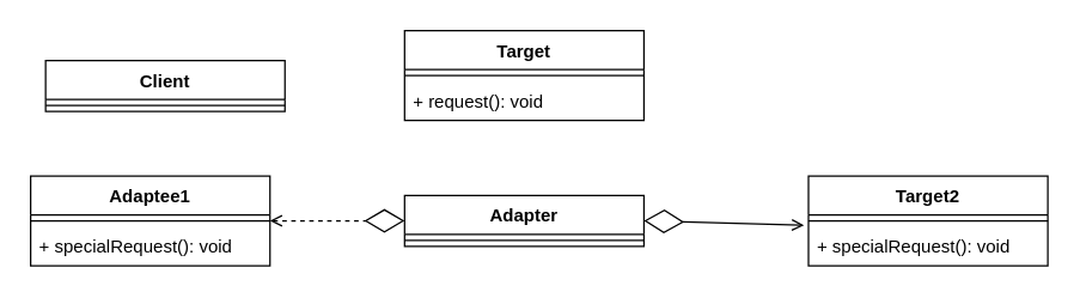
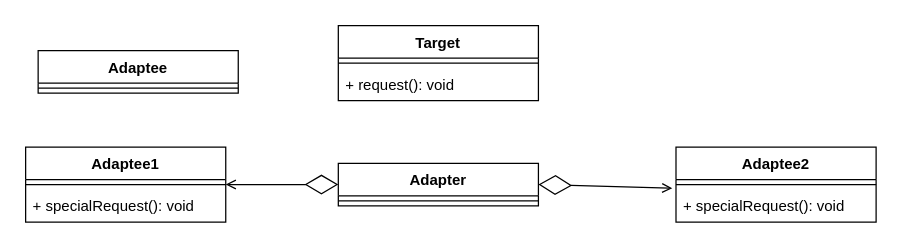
  <mxCell id="0" />
  <mxCell id="1" parent="0" />
- <mxCell id="2" value="Client" style="swimlane;fontStyle=1;align=center;verticalAlign=top;childLayout=stackLayout;horizontal=1;startSize=26;horizontalStack=0;resizeParent=1;resizeParentMax=0;resizeLast=0;collapsible=1;marginBottom=0;whiteSpace=wrap;html=1;" vertex="1" parent="1"><mxGeometry x="30" y="40" width="160" height="34" as="geometry" /></mxCell>
+ <mxCell id="2" value="Adaptee" style="swimlane;fontStyle=1;align=center;verticalAlign=top;childLayout=stackLayout;horizontal=1;startSize=26;horizontalStack=0;resizeParent=1;resizeParentMax=0;resizeLast=0;collapsible=1;marginBottom=0;whiteSpace=wrap;html=1;" vertex="1" parent="1"><mxGeometry x="30" y="40" width="160" height="34" as="geometry" /></mxCell>
  <mxCell id="3" value="" style="line;strokeWidth=1;fillColor=none;align=left;verticalAlign=middle;spacingTop=-1;spacingLeft=3;spacingRight=3;rotatable=0;labelPosition=right;points=[];portConstraint=eastwest;strokeColor=inherit;" vertex="1" parent="2"><mxGeometry y="26" width="160" height="8" as="geometry" /></mxCell>
  <mxCell id="4" value="Target" style="swimlane;fontStyle=1;align=center;verticalAlign=top;childLayout=stackLayout;horizontal=1;startSize=26;horizontalStack=0;resizeParent=1;resizeParentMax=0;resizeLast=0;collapsible=1;marginBottom=0;whiteSpace=wrap;html=1;" vertex="1" parent="1"><mxGeometry x="270" y="20" width="160" height="60" as="geometry" /></mxCell>
  <mxCell id="5" value="" style="line;strokeWidth=1;fillColor=none;align=left;verticalAlign=middle;spacingTop=-1;spacingLeft=3;spacingRight=3;rotatable=0;labelPosition=right;points=[];portConstraint=eastwest;strokeColor=inherit;" vertex="1" parent="4"><mxGeometry y="26" width="160" height="8" as="geometry" /></mxCell>
  <mxCell id="6" value="+ request(): void" style="text;strokeColor=none;fillColor=none;align=left;verticalAlign=top;spacingLeft=4;spacingRight=4;overflow=hidden;rotatable=0;points=[[0,0.5],[1,0.5]];portConstraint=eastwest;whiteSpace=wrap;html=1;" vertex="1" parent="4"><mxGeometry y="34" width="160" height="26" as="geometry" /></mxCell>
  <mxCell id="7" value="Adapter" style="swimlane;fontStyle=1;align=center;verticalAlign=top;childLayout=stackLayout;horizontal=1;startSize=26;horizontalStack=0;resizeParent=1;resizeParentMax=0;resizeLast=0;collapsible=1;marginBottom=0;whiteSpace=wrap;html=1;" vertex="1" parent="1"><mxGeometry x="270" y="130" width="160" height="34" as="geometry" /></mxCell>
  <mxCell id="8" value="" style="line;strokeWidth=1;fillColor=none;align=left;verticalAlign=middle;spacingTop=-1;spacingLeft=3;spacingRight=3;rotatable=0;labelPosition=right;points=[];portConstraint=eastwest;strokeColor=inherit;" vertex="1" parent="7"><mxGeometry y="26" width="160" height="8" as="geometry" /></mxCell>
- <mxCell id="9" value="Target2" style="swimlane;fontStyle=1;align=center;verticalAlign=top;childLayout=stackLayout;horizontal=1;startSize=26;horizontalStack=0;resizeParent=1;resizeParentMax=0;resizeLast=0;collapsible=1;marginBottom=0;whiteSpace=wrap;html=1;" vertex="1" parent="1"><mxGeometry x="540" y="117" width="160" height="60" as="geometry" /></mxCell>
+ <mxCell id="9" value="Adaptee2" style="swimlane;fontStyle=1;align=center;verticalAlign=top;childLayout=stackLayout;horizontal=1;startSize=26;horizontalStack=0;resizeParent=1;resizeParentMax=0;resizeLast=0;collapsible=1;marginBottom=0;whiteSpace=wrap;html=1;" vertex="1" parent="1"><mxGeometry x="540" y="117" width="160" height="60" as="geometry" /></mxCell>
  <mxCell id="10" value="" style="line;strokeWidth=1;fillColor=none;align=left;verticalAlign=middle;spacingTop=-1;spacingLeft=3;spacingRight=3;rotatable=0;labelPosition=right;points=[];portConstraint=eastwest;strokeColor=inherit;" vertex="1" parent="9"><mxGeometry y="26" width="160" height="8" as="geometry" /></mxCell>
  <mxCell id="11" value="+ specialRequest(): void" style="text;strokeColor=none;fillColor=none;align=left;verticalAlign=top;spacingLeft=4;spacingRight=4;overflow=hidden;rotatable=0;points=[[0,0.5],[1,0.5]];portConstraint=eastwest;whiteSpace=wrap;html=1;" vertex="1" parent="9"><mxGeometry y="34" width="160" height="26" as="geometry" /></mxCell>
  <mxCell id="12" value="" style="endArrow=diamondThin;endFill=0;endSize=24;html=1;rounded=0;startArrow=open;startFill=0;entryX=1;entryY=0.5;entryDx=0;entryDy=0;" edge="1" parent="1" target="7"><mxGeometry width="160" relative="1" as="geometry"><mxPoint x="537" y="150" as="sourcePoint" /><mxPoint x="400" y="160" as="targetPoint" /></mxGeometry></mxCell>
  <mxCell id="13" value="Adaptee1" style="swimlane;fontStyle=1;align=center;verticalAlign=top;childLayout=stackLayout;horizontal=1;startSize=26;horizontalStack=0;resizeParent=1;resizeParentMax=0;resizeLast=0;collapsible=1;marginBottom=0;whiteSpace=wrap;html=1;" vertex="1" parent="1"><mxGeometry x="20" y="117" width="160" height="60" as="geometry" /></mxCell>
  <mxCell id="14" value="" style="line;strokeWidth=1;fillColor=none;align=left;verticalAlign=middle;spacingTop=-1;spacingLeft=3;spacingRight=3;rotatable=0;labelPosition=right;points=[];portConstraint=eastwest;strokeColor=inherit;" vertex="1" parent="13"><mxGeometry y="26" width="160" height="8" as="geometry" /></mxCell>
  <mxCell id="15" value="+ specialRequest(): void" style="text;strokeColor=none;fillColor=none;align=left;verticalAlign=top;spacingLeft=4;spacingRight=4;overflow=hidden;rotatable=0;points=[[0,0.5],[1,0.5]];portConstraint=eastwest;whiteSpace=wrap;html=1;" vertex="1" parent="13"><mxGeometry y="34" width="160" height="26" as="geometry" /></mxCell>
- <mxCell id="16" value="" style="endArrow=diamondThin;endFill=0;endSize=24;html=1;rounded=0;startArrow=open;startFill=0;exitX=1;exitY=0.5;exitDx=0;exitDy=0;entryX=0;entryY=0.5;entryDx=0;entryDy=0;dashed=1;" edge="1" parent="1" source="13" target="7"><mxGeometry width="160" relative="1" as="geometry"><mxPoint x="240" y="160" as="sourcePoint" /><mxPoint x="400" y="160" as="targetPoint" /></mxGeometry></mxCell>
+ <mxCell id="16" value="" style="endArrow=diamondThin;endFill=0;endSize=24;html=1;rounded=0;startArrow=open;startFill=0;exitX=1;exitY=0.5;exitDx=0;exitDy=0;entryX=0;entryY=0.5;entryDx=0;entryDy=0;" edge="1" parent="1" source="13" target="7"><mxGeometry width="160" relative="1" as="geometry"><mxPoint x="240" y="160" as="sourcePoint" /><mxPoint x="400" y="160" as="targetPoint" /></mxGeometry></mxCell>
